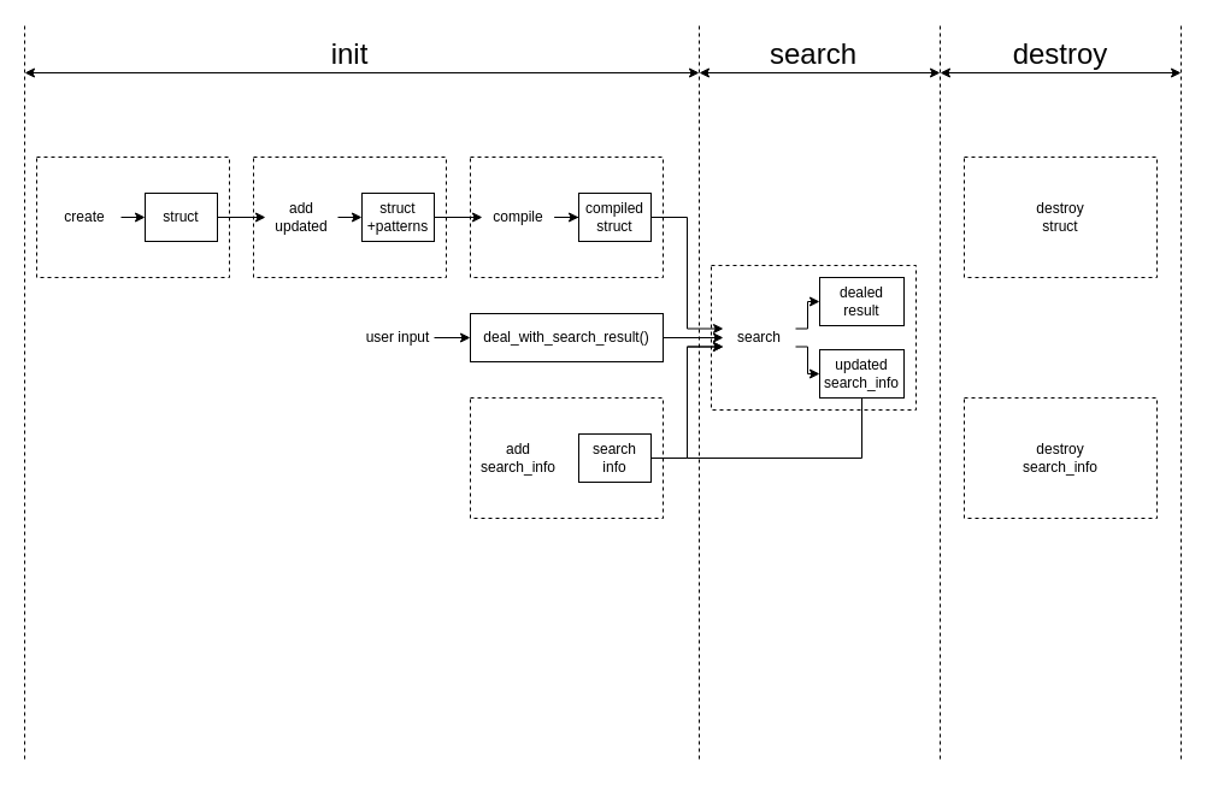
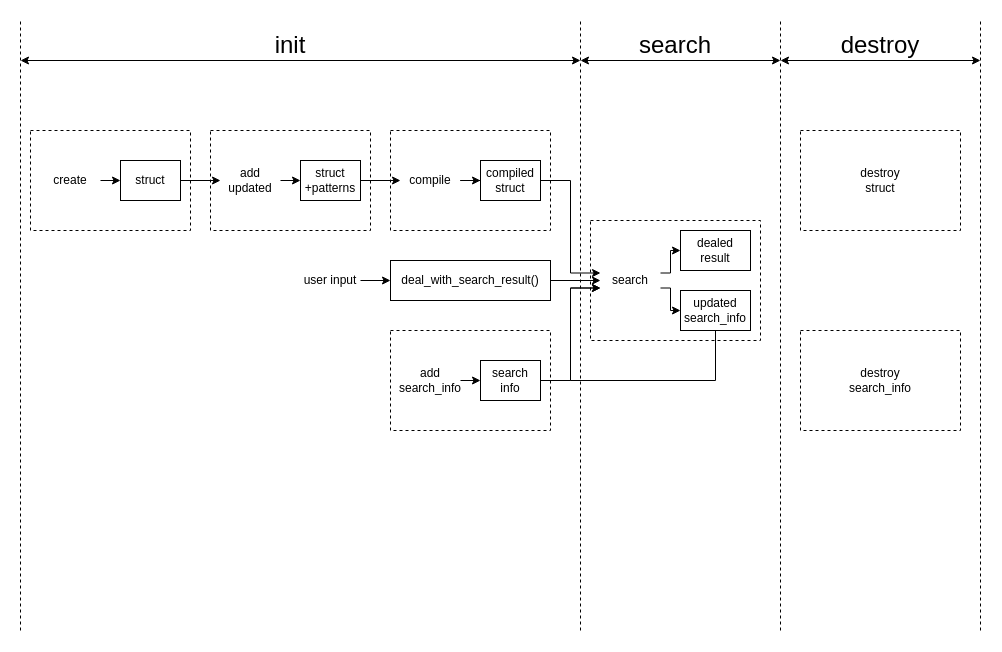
  <mxCell id="0" />
  <mxCell id="1" parent="0" />
  <mxCell id="2" value="" style="rounded=0;whiteSpace=wrap;html=1;dashed=1;" vertex="1" parent="1"><mxGeometry x="30" y="130" width="160" height="100" as="geometry" /></mxCell>
  <mxCell id="3" value="" style="rounded=0;whiteSpace=wrap;html=1;dashed=1;" vertex="1" parent="1"><mxGeometry x="210" y="130" width="160" height="100" as="geometry" /></mxCell>
  <mxCell id="4" value="" style="rounded=0;whiteSpace=wrap;html=1;dashed=1;" vertex="1" parent="1"><mxGeometry x="390" y="130" width="160" height="100" as="geometry" /></mxCell>
  <mxCell id="5" value="" style="rounded=0;whiteSpace=wrap;html=1;dashed=1;" vertex="1" parent="1"><mxGeometry x="590" y="220" width="170" height="120" as="geometry" /></mxCell>
  <mxCell id="6" value="" style="rounded=0;whiteSpace=wrap;html=1;dashed=1;" vertex="1" parent="1"><mxGeometry x="390" y="330" width="160" height="100" as="geometry" /></mxCell>
  <mxCell id="7" value="" style="rounded=0;whiteSpace=wrap;html=1;dashed=1;" vertex="1" parent="1"><mxGeometry x="800" y="130" width="160" height="100" as="geometry" /></mxCell>
  <mxCell id="8" value="" style="rounded=0;whiteSpace=wrap;html=1;dashed=1;" vertex="1" parent="1"><mxGeometry x="800" y="330" width="160" height="100" as="geometry" /></mxCell>
  <mxCell id="9" value="create" style="text;html=1;strokeColor=none;fillColor=none;align=center;verticalAlign=middle;whiteSpace=wrap;rounded=0;rotation=0;" vertex="1" parent="1"><mxGeometry x="40" y="165" width="60" height="30" as="geometry" /></mxCell>
  <mxCell id="10" style="edgeStyle=orthogonalEdgeStyle;rounded=0;orthogonalLoop=1;jettySize=auto;html=1;exitX=1;exitY=0.5;exitDx=0;exitDy=0;entryX=0;entryY=0.5;entryDx=0;entryDy=0;" edge="1" parent="1" source="11" target="14"><mxGeometry relative="1" as="geometry" /></mxCell>
  <mxCell id="11" value="struct" style="rounded=0;whiteSpace=wrap;html=1;spacingLeft=0;" vertex="1" parent="1"><mxGeometry x="120" y="160" width="60" height="40" as="geometry" /></mxCell>
  <mxCell id="12" value="" style="endArrow=classic;html=1;rounded=0;entryX=0;entryY=0.5;entryDx=0;entryDy=0;exitX=1;exitY=0.5;exitDx=0;exitDy=0;" edge="1" parent="1" source="9" target="11"><mxGeometry width="50" height="50" relative="1" as="geometry"><mxPoint x="80" y="180" as="sourcePoint" /><mxPoint x="530" y="310" as="targetPoint" /></mxGeometry></mxCell>
  <mxCell id="13" style="edgeStyle=orthogonalEdgeStyle;rounded=0;orthogonalLoop=1;jettySize=auto;html=1;exitX=1;exitY=0.5;exitDx=0;exitDy=0;entryX=0;entryY=0.5;entryDx=0;entryDy=0;" edge="1" parent="1" source="14" target="16"><mxGeometry relative="1" as="geometry" /></mxCell>
  <mxCell id="14" value="add updated" style="text;html=1;strokeColor=none;fillColor=none;align=center;verticalAlign=middle;whiteSpace=wrap;rounded=0;" vertex="1" parent="1"><mxGeometry x="220" y="165" width="60" height="30" as="geometry" /></mxCell>
  <mxCell id="15" style="edgeStyle=orthogonalEdgeStyle;rounded=0;orthogonalLoop=1;jettySize=auto;html=1;exitX=1;exitY=0.5;exitDx=0;exitDy=0;entryX=0;entryY=0.5;entryDx=0;entryDy=0;" edge="1" parent="1" source="16" target="18"><mxGeometry relative="1" as="geometry" /></mxCell>
  <mxCell id="16" value="struct +patterns" style="rounded=0;whiteSpace=wrap;html=1;spacingLeft=0;" vertex="1" parent="1"><mxGeometry x="300" y="160" width="60" height="40" as="geometry" /></mxCell>
  <mxCell id="17" style="edgeStyle=orthogonalEdgeStyle;rounded=0;orthogonalLoop=1;jettySize=auto;html=1;exitX=1;exitY=0.5;exitDx=0;exitDy=0;" edge="1" parent="1" source="18" target="20"><mxGeometry relative="1" as="geometry" /></mxCell>
  <mxCell id="18" value="compile" style="text;html=1;strokeColor=none;fillColor=none;align=center;verticalAlign=middle;whiteSpace=wrap;rounded=0;" vertex="1" parent="1"><mxGeometry x="400" y="165" width="60" height="30" as="geometry" /></mxCell>
  <mxCell id="19" style="edgeStyle=orthogonalEdgeStyle;rounded=0;orthogonalLoop=1;jettySize=auto;html=1;entryX=0;entryY=0.25;entryDx=0;entryDy=0;" edge="1" parent="1" source="20" target="31"><mxGeometry relative="1" as="geometry" /></mxCell>
  <mxCell id="20" value="compiled struct" style="rounded=0;whiteSpace=wrap;html=1;spacingLeft=0;" vertex="1" parent="1"><mxGeometry x="480" y="160" width="60" height="40" as="geometry" /></mxCell>
  <mxCell id="21" style="edgeStyle=orthogonalEdgeStyle;rounded=0;orthogonalLoop=1;jettySize=auto;html=1;exitX=1;exitY=0.5;exitDx=0;exitDy=0;" edge="1" parent="1" source="22" target="31"><mxGeometry relative="1" as="geometry" /></mxCell>
  <mxCell id="22" value="deal_with_search_result()" style="rounded=0;whiteSpace=wrap;html=1;" vertex="1" parent="1"><mxGeometry x="390" y="260" width="160" height="40" as="geometry" /></mxCell>
  <mxCell id="23" style="edgeStyle=orthogonalEdgeStyle;rounded=0;orthogonalLoop=1;jettySize=auto;html=1;exitX=1;exitY=0.5;exitDx=0;exitDy=0;entryX=0;entryY=0.5;entryDx=0;entryDy=0;" edge="1" parent="1" source="24" target="22"><mxGeometry relative="1" as="geometry" /></mxCell>
  <mxCell id="24" value="user input" style="text;html=1;strokeColor=none;fillColor=none;align=center;verticalAlign=middle;whiteSpace=wrap;rounded=0;" vertex="1" parent="1"><mxGeometry x="300" y="265" width="60" height="30" as="geometry" /></mxCell>
+ <mxCell id="25" style="edgeStyle=orthogonalEdgeStyle;rounded=0;orthogonalLoop=1;jettySize=auto;html=1;exitX=1;exitY=0.5;exitDx=0;exitDy=0;entryX=0;entryY=0.5;entryDx=0;entryDy=0;" edge="1" parent="1" source="26" target="28"><mxGeometry relative="1" as="geometry" /></mxCell>
  <mxCell id="26" value="add search_info" style="text;html=1;strokeColor=none;fillColor=none;align=center;verticalAlign=middle;whiteSpace=wrap;rounded=0;" vertex="1" parent="1"><mxGeometry x="400" y="365" width="60" height="30" as="geometry" /></mxCell>
  <mxCell id="27" style="edgeStyle=orthogonalEdgeStyle;rounded=0;orthogonalLoop=1;jettySize=auto;html=1;exitX=1;exitY=0.5;exitDx=0;exitDy=0;entryX=0;entryY=0.75;entryDx=0;entryDy=0;" edge="1" parent="1" source="28" target="31"><mxGeometry relative="1" as="geometry" /></mxCell>
  <mxCell id="28" value="search info" style="rounded=0;whiteSpace=wrap;html=1;spacingLeft=0;" vertex="1" parent="1"><mxGeometry x="480" y="360" width="60" height="40" as="geometry" /></mxCell>
  <mxCell id="29" style="edgeStyle=orthogonalEdgeStyle;rounded=0;orthogonalLoop=1;jettySize=auto;html=1;exitX=1;exitY=0.75;exitDx=0;exitDy=0;" edge="1" parent="1" source="31" target="33"><mxGeometry relative="1" as="geometry"><Array as="points"><mxPoint x="670" y="288" /><mxPoint x="670" y="310" /></Array></mxGeometry></mxCell>
  <mxCell id="30" style="edgeStyle=orthogonalEdgeStyle;rounded=0;orthogonalLoop=1;jettySize=auto;html=1;exitX=1;exitY=0.25;exitDx=0;exitDy=0;entryX=0;entryY=0.5;entryDx=0;entryDy=0;" edge="1" parent="1" source="31" target="34"><mxGeometry relative="1" as="geometry"><Array as="points"><mxPoint x="670" y="273" /><mxPoint x="670" y="250" /></Array></mxGeometry></mxCell>
  <mxCell id="31" value="search" style="text;html=1;strokeColor=none;fillColor=none;align=center;verticalAlign=middle;whiteSpace=wrap;rounded=0;" vertex="1" parent="1"><mxGeometry x="600" y="265" width="60" height="30" as="geometry" /></mxCell>
  <mxCell id="32" style="edgeStyle=orthogonalEdgeStyle;rounded=0;orthogonalLoop=1;jettySize=auto;html=1;exitX=0.5;exitY=1;exitDx=0;exitDy=0;entryX=0;entryY=0.75;entryDx=0;entryDy=0;" edge="1" parent="1" source="33" target="31"><mxGeometry relative="1" as="geometry"><Array as="points"><mxPoint x="715" y="380" /><mxPoint x="570" y="380" /><mxPoint x="570" y="288" /></Array></mxGeometry></mxCell>
  <mxCell id="33" value="updated search_info" style="rounded=0;whiteSpace=wrap;html=1;spacingLeft=0;" vertex="1" parent="1"><mxGeometry x="680" y="290" width="70" height="40" as="geometry" /></mxCell>
  <mxCell id="34" value="dealed result" style="rounded=0;whiteSpace=wrap;html=1;spacingLeft=0;" vertex="1" parent="1"><mxGeometry x="680" y="230" width="70" height="40" as="geometry" /></mxCell>
  <mxCell id="35" value="destroy struct" style="text;html=1;strokeColor=none;fillColor=none;align=center;verticalAlign=middle;whiteSpace=wrap;rounded=0;" vertex="1" parent="1"><mxGeometry x="850" y="165" width="60" height="30" as="geometry" /></mxCell>
  <mxCell id="36" value="destroy search_info" style="text;html=1;strokeColor=none;fillColor=none;align=center;verticalAlign=middle;whiteSpace=wrap;rounded=0;" vertex="1" parent="1"><mxGeometry x="850" y="365" width="60" height="30" as="geometry" /></mxCell>
  <mxCell id="37" value="" style="endArrow=none;dashed=1;html=1;rounded=0;" edge="1" parent="1"><mxGeometry width="50" height="50" relative="1" as="geometry"><mxPoint x="580" y="630" as="sourcePoint" /><mxPoint x="580" y="20" as="targetPoint" /></mxGeometry></mxCell>
  <mxCell id="38" value="" style="endArrow=none;dashed=1;html=1;rounded=0;" edge="1" parent="1"><mxGeometry width="50" height="50" relative="1" as="geometry"><mxPoint x="780" y="630" as="sourcePoint" /><mxPoint x="780" y="20" as="targetPoint" /></mxGeometry></mxCell>
  <mxCell id="39" value="" style="endArrow=none;dashed=1;html=1;rounded=0;" edge="1" parent="1"><mxGeometry width="50" height="50" relative="1" as="geometry"><mxPoint x="20" y="630" as="sourcePoint" /><mxPoint x="20" y="20" as="targetPoint" /></mxGeometry></mxCell>
  <mxCell id="40" value="&lt;font style=&quot;font-size: 24px;&quot;&gt;init&lt;/font&gt;" style="text;html=1;strokeColor=none;fillColor=none;align=center;verticalAlign=middle;whiteSpace=wrap;rounded=0;" vertex="1" parent="1"><mxGeometry x="260" y="30" width="60" height="30" as="geometry" /></mxCell>
  <mxCell id="41" value="" style="endArrow=classic;startArrow=classic;html=1;rounded=0;" edge="1" parent="1"><mxGeometry width="50" height="50" relative="1" as="geometry"><mxPoint x="20" y="60" as="sourcePoint" /><mxPoint x="580" y="60" as="targetPoint" /></mxGeometry></mxCell>
  <mxCell id="42" value="" style="endArrow=classic;startArrow=classic;html=1;rounded=0;" edge="1" parent="1"><mxGeometry width="50" height="50" relative="1" as="geometry"><mxPoint x="580" y="60" as="sourcePoint" /><mxPoint x="780" y="60" as="targetPoint" /></mxGeometry></mxCell>
  <mxCell id="43" value="" style="endArrow=none;dashed=1;html=1;rounded=0;" edge="1" parent="1"><mxGeometry width="50" height="50" relative="1" as="geometry"><mxPoint x="980" y="630" as="sourcePoint" /><mxPoint x="980" y="20" as="targetPoint" /></mxGeometry></mxCell>
  <mxCell id="44" value="" style="endArrow=classic;startArrow=classic;html=1;rounded=0;" edge="1" parent="1"><mxGeometry width="50" height="50" relative="1" as="geometry"><mxPoint x="780" y="60" as="sourcePoint" /><mxPoint x="980" y="60" as="targetPoint" /></mxGeometry></mxCell>
  <mxCell id="45" value="&lt;font style=&quot;font-size: 24px;&quot;&gt;search&lt;/font&gt;" style="text;html=1;strokeColor=none;fillColor=none;align=center;verticalAlign=middle;whiteSpace=wrap;rounded=0;" vertex="1" parent="1"><mxGeometry x="645" y="30" width="60" height="30" as="geometry" /></mxCell>
  <mxCell id="46" value="&lt;span style=&quot;font-size: 24px;&quot;&gt;destroy&lt;br&gt;&lt;/span&gt;" style="text;html=1;strokeColor=none;fillColor=none;align=center;verticalAlign=middle;whiteSpace=wrap;rounded=0;" vertex="1" parent="1"><mxGeometry x="850" y="30" width="60" height="30" as="geometry" /></mxCell>
